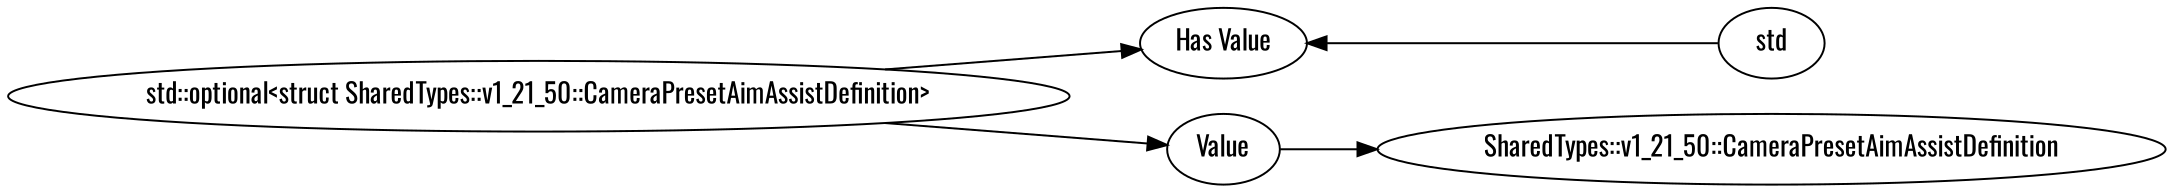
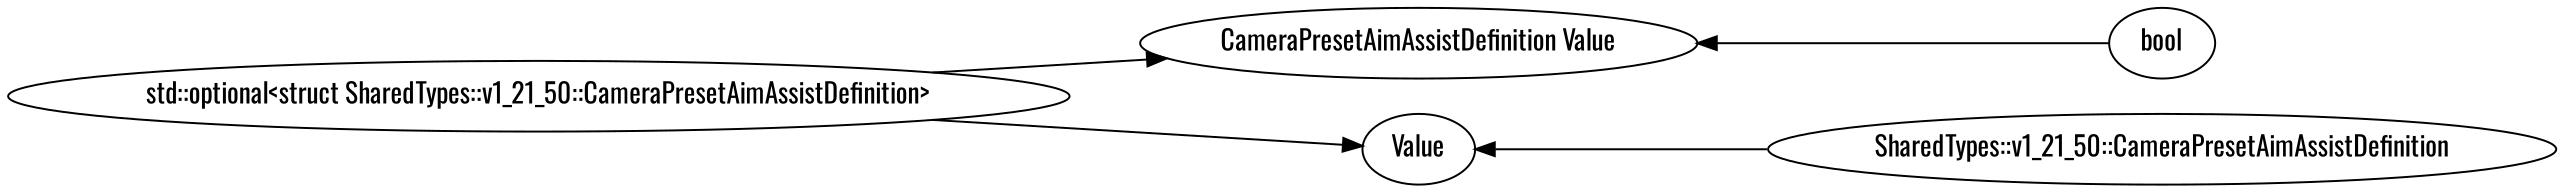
  digraph {
    fontname=Oswald
    rankdir=LR
    node [fontname=Oswald]
    edge [fontname=Oswald]
-   n1 [label=std]
+   n1 [label=bool]
    n2 [label="SharedTypes::v1_21_50::CameraPresetAimAssistDefinition"]
-   n3 [label="Has Value"]
+   n3 [label="CameraPresetAimAssistDefinition Value"]
    n4 [label="std::optional<struct SharedTypes::v1_21_50::CameraPresetAimAssistDefinition>"]
    n5 [label=Value]
    subgraph sub_1 {
      rank=max
      n1
      n2
    }
    n1 -> n3
    n4 -> n3
    n4 -> n5
-   n5 -> n2
+   n2 -> n5
  }
